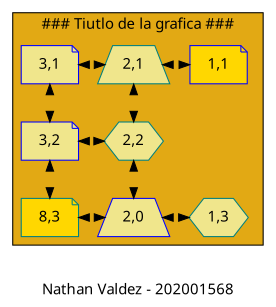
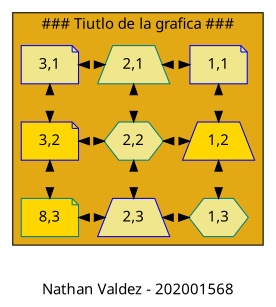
  digraph {
    fontname="Noto Sans"
    label="Nathan Valdez - 202001568"
    node [color=blue fillcolor=khaki fontname="Noto Sans" group=1 shape=note style=filled]
    edge [dir=both fontname="Noto Sans" style=invisible]
-   n1 [fillcolor=gold label="1,1"]
+   n1 [label="1,1"]
    n2 [color=teal group=2 label="2,1" shape=trapezium]
    n3 [group=3 label="3,1"]
+   n4 [fillcolor=gold label="1,2" shape=trapezium]
    n5 [color=teal group=2 label="2,2" shape=hexagon]
-   n6 [group=3 label="3,2"]
+   n6 [fillcolor=gold group=3 label="3,2"]
    n7 [color=teal label="1,3" shape=hexagon]
-   n8 [group=2 label="2,0" shape=trapezium]
+   n8 [group=2 label="2,3" shape=trapezium]
    n9 [color=teal fillcolor=gold group=3 label="8,3"]
    subgraph cluster_1 {
      bgcolor="#E2A914"
      label="### Tiutlo de la grafica ###"
      subgraph sub_2 {
        bgcolor="#E2A914"
        label="### Tiutlo de la grafica ###"
        rank=same
        n1
        n2
        n3
      }
      subgraph sub_3 {
        bgcolor="#E2A914"
        label="### Tiutlo de la grafica ###"
        rank=same
+       n4
        n5
        n6
      }
      subgraph sub_4 {
        bgcolor="#E2A914"
        label="### Tiutlo de la grafica ###"
        rank=same
        n7
        n8
        n9
      }
    }
+   n1 -> n4
    n2 -> n1
    n2 -> n5
    n3 -> n2
    n3 -> n6
+   n4 -> n5
+   n4 -> n7
    n5 -> n6
    n5 -> n8
    n6 -> n9
    n7 -> n8
    n8 -> n9
  }
